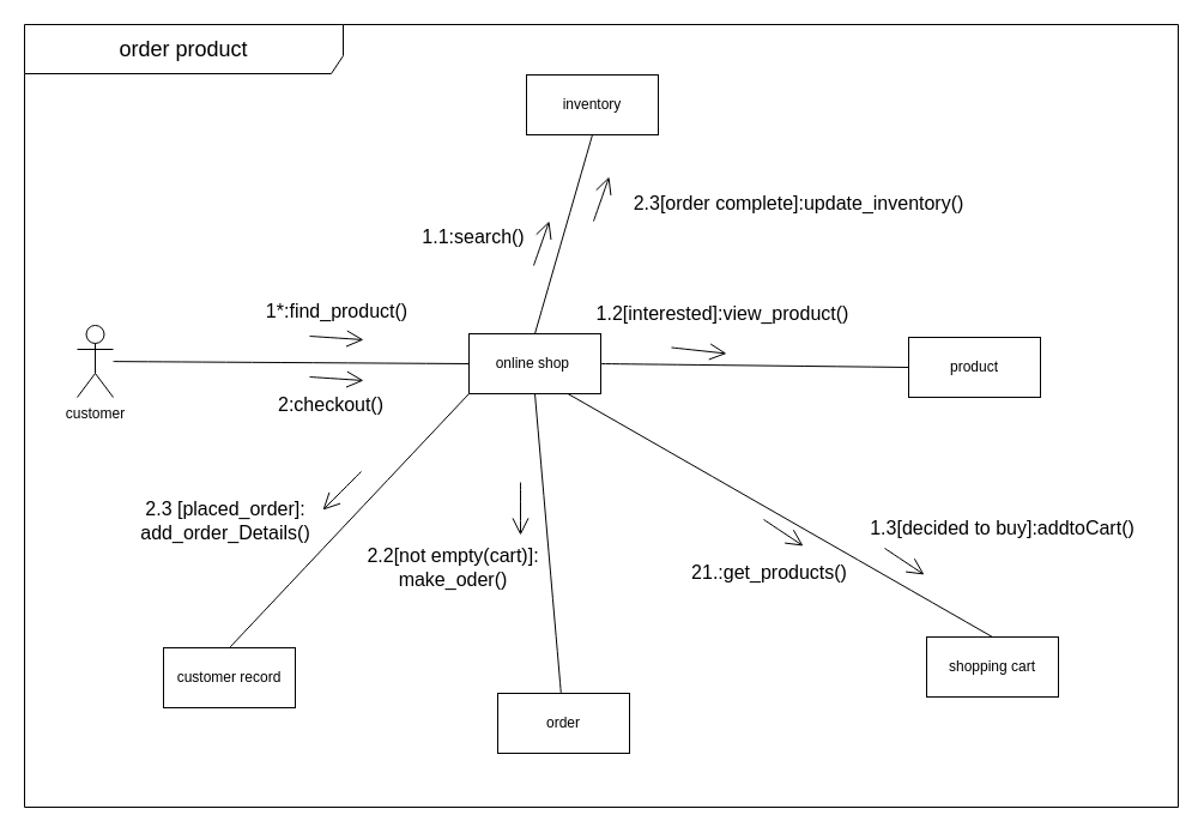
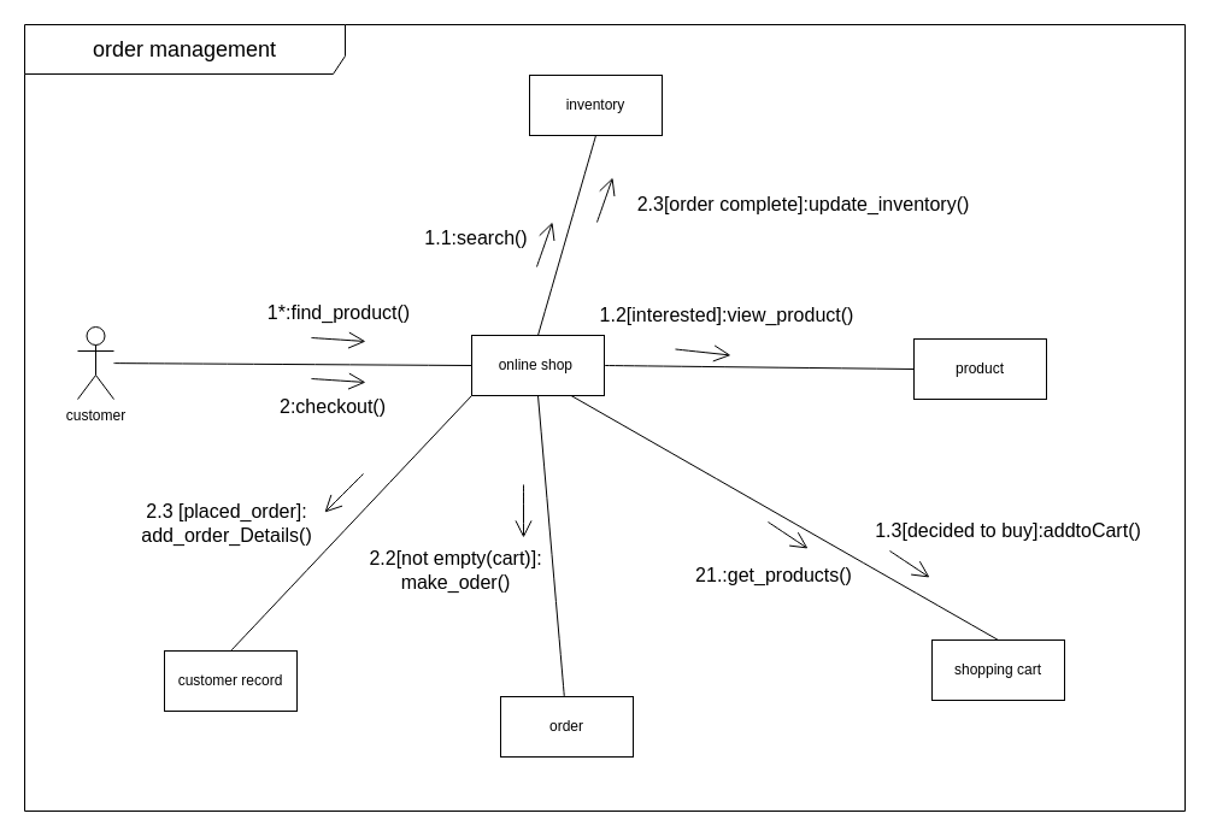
  <mxCell id="0" />
  <mxCell id="1" parent="0" />
  <mxCell id="2" value="online shop&amp;nbsp;" style="html=1;whiteSpace=wrap;" vertex="1" parent="1"><mxGeometry x="391" y="278" width="110" height="50" as="geometry" /></mxCell>
  <mxCell id="3" value="order" style="html=1;whiteSpace=wrap;" vertex="1" parent="1"><mxGeometry x="415" y="578" width="110" height="50" as="geometry" /></mxCell>
  <mxCell id="4" value="customer record" style="html=1;whiteSpace=wrap;" vertex="1" parent="1"><mxGeometry x="136" y="540" width="110" height="50" as="geometry" /></mxCell>
  <mxCell id="5" value="inventory" style="html=1;whiteSpace=wrap;" vertex="1" parent="1"><mxGeometry x="439" y="62" width="110" height="50" as="geometry" /></mxCell>
  <mxCell id="6" value="product" style="html=1;whiteSpace=wrap;" vertex="1" parent="1"><mxGeometry x="758" y="281" width="110" height="50" as="geometry" /></mxCell>
  <mxCell id="7" value="shopping cart" style="html=1;whiteSpace=wrap;" vertex="1" parent="1"><mxGeometry x="773" y="531" width="110" height="50" as="geometry" /></mxCell>
  <mxCell id="8" value="customer" style="shape=umlActor;verticalLabelPosition=bottom;verticalAlign=top;html=1;" vertex="1" parent="1"><mxGeometry x="64" y="271" width="30" height="60" as="geometry" /></mxCell>
  <mxCell id="9" value="" style="endArrow=none;html=1;rounded=0;fontSize=12;startSize=8;endSize=8;curved=1;exitX=0.5;exitY=1;exitDx=0;exitDy=0;entryX=0.5;entryY=0;entryDx=0;entryDy=0;" edge="1" parent="1" source="5" target="2"><mxGeometry width="50" height="50" relative="1" as="geometry"><mxPoint x="399" y="389" as="sourcePoint" /><mxPoint x="449" y="339" as="targetPoint" /></mxGeometry></mxCell>
  <mxCell id="10" style="edgeStyle=none;curved=1;rounded=0;orthogonalLoop=1;jettySize=auto;html=1;entryX=0.5;entryY=0;entryDx=0;entryDy=0;fontSize=12;startSize=8;endSize=8;" edge="1" parent="1" source="2" target="2"><mxGeometry relative="1" as="geometry" /></mxCell>
  <mxCell id="11" value="" style="endArrow=none;html=1;rounded=0;fontSize=12;startSize=8;endSize=8;curved=1;exitX=1;exitY=0.5;exitDx=0;exitDy=0;entryX=0;entryY=0.5;entryDx=0;entryDy=0;" edge="1" parent="1" source="2" target="6"><mxGeometry width="50" height="50" relative="1" as="geometry"><mxPoint x="770" y="403" as="sourcePoint" /><mxPoint x="820" y="353" as="targetPoint" /></mxGeometry></mxCell>
  <mxCell id="12" value="" style="endArrow=none;html=1;rounded=0;fontSize=12;startSize=8;endSize=8;curved=1;entryX=0.75;entryY=1;entryDx=0;entryDy=0;exitX=0.5;exitY=0;exitDx=0;exitDy=0;" edge="1" parent="1" source="7" target="2"><mxGeometry width="50" height="50" relative="1" as="geometry"><mxPoint x="771" y="409" as="sourcePoint" /><mxPoint x="821" y="359" as="targetPoint" /></mxGeometry></mxCell>
  <mxCell id="13" value="" style="endArrow=none;html=1;rounded=0;fontSize=12;startSize=8;endSize=8;curved=1;entryX=0.5;entryY=1;entryDx=0;entryDy=0;" edge="1" parent="1" source="3" target="2"><mxGeometry width="50" height="50" relative="1" as="geometry"><mxPoint x="733" y="402" as="sourcePoint" /><mxPoint x="821" y="359" as="targetPoint" /></mxGeometry></mxCell>
  <mxCell id="14" value="" style="endArrow=none;html=1;rounded=0;fontSize=12;startSize=8;endSize=8;curved=1;entryX=0;entryY=1;entryDx=0;entryDy=0;exitX=0.5;exitY=0;exitDx=0;exitDy=0;" edge="1" parent="1" source="4" target="2"><mxGeometry width="50" height="50" relative="1" as="geometry"><mxPoint x="771" y="409" as="sourcePoint" /><mxPoint x="821" y="359" as="targetPoint" /></mxGeometry></mxCell>
  <mxCell id="15" value="" style="endArrow=none;html=1;rounded=0;fontSize=12;startSize=8;endSize=8;curved=1;entryX=0;entryY=0.5;entryDx=0;entryDy=0;" edge="1" parent="1" source="8" target="2"><mxGeometry width="50" height="50" relative="1" as="geometry"><mxPoint x="771" y="409" as="sourcePoint" /><mxPoint x="821" y="359" as="targetPoint" /></mxGeometry></mxCell>
  <mxCell id="16" value="" style="endArrow=open;endFill=1;endSize=12;html=1;rounded=0;fontSize=12;curved=1;" edge="1" parent="1"><mxGeometry width="160" relative="1" as="geometry"><mxPoint x="445" y="221" as="sourcePoint" /><mxPoint x="458" y="184" as="targetPoint" /></mxGeometry></mxCell>
  <mxCell id="17" value="" style="endArrow=open;endFill=1;endSize=12;html=1;rounded=0;fontSize=12;curved=1;" edge="1" parent="1"><mxGeometry width="160" relative="1" as="geometry"><mxPoint x="495" y="184" as="sourcePoint" /><mxPoint x="508" y="147" as="targetPoint" /></mxGeometry></mxCell>
  <mxCell id="18" value="" style="endArrow=open;endFill=1;endSize=12;html=1;rounded=0;fontSize=12;curved=1;" edge="1" parent="1"><mxGeometry width="160" relative="1" as="geometry"><mxPoint x="258" y="280" as="sourcePoint" /><mxPoint x="303" y="283" as="targetPoint" /></mxGeometry></mxCell>
  <mxCell id="19" value="" style="endArrow=open;endFill=1;endSize=12;html=1;rounded=0;fontSize=12;curved=1;" edge="1" parent="1"><mxGeometry width="160" relative="1" as="geometry"><mxPoint x="301" y="393" as="sourcePoint" /><mxPoint x="269" y="425" as="targetPoint" /></mxGeometry></mxCell>
  <mxCell id="20" value="" style="endArrow=open;endFill=1;endSize=12;html=1;rounded=0;fontSize=12;curved=1;" edge="1" parent="1"><mxGeometry width="160" relative="1" as="geometry"><mxPoint x="434" y="402" as="sourcePoint" /><mxPoint x="434" y="446" as="targetPoint" /></mxGeometry></mxCell>
  <mxCell id="21" value="" style="endArrow=open;endFill=1;endSize=12;html=1;rounded=0;fontSize=12;curved=1;" edge="1" parent="1"><mxGeometry width="160" relative="1" as="geometry"><mxPoint x="738" y="457" as="sourcePoint" /><mxPoint x="771" y="479" as="targetPoint" /></mxGeometry></mxCell>
  <mxCell id="22" value="" style="endArrow=open;endFill=1;endSize=12;html=1;rounded=0;fontSize=12;curved=1;" edge="1" parent="1"><mxGeometry width="160" relative="1" as="geometry"><mxPoint x="560" y="289.5" as="sourcePoint" /><mxPoint x="606" y="294.5" as="targetPoint" /></mxGeometry></mxCell>
  <mxCell id="23" value="" style="endArrow=open;endFill=1;endSize=12;html=1;rounded=0;fontSize=12;curved=1;" edge="1" parent="1"><mxGeometry width="160" relative="1" as="geometry"><mxPoint x="637" y="433" as="sourcePoint" /><mxPoint x="670" y="455" as="targetPoint" /></mxGeometry></mxCell>
  <mxCell id="24" value="" style="endArrow=open;endFill=1;endSize=12;html=1;rounded=0;fontSize=12;curved=1;" edge="1" parent="1"><mxGeometry width="160" relative="1" as="geometry"><mxPoint x="258" y="314" as="sourcePoint" /><mxPoint x="303" y="317" as="targetPoint" /></mxGeometry></mxCell>
  <mxCell id="25" value="1*:find_product()" style="text;html=1;align=center;verticalAlign=middle;whiteSpace=wrap;rounded=0;fontSize=16;" vertex="1" parent="1"><mxGeometry x="251" y="244" width="60" height="30" as="geometry" /></mxCell>
  <mxCell id="26" value="1.1:search()" style="text;html=1;align=center;verticalAlign=middle;whiteSpace=wrap;rounded=0;fontSize=16;" vertex="1" parent="1"><mxGeometry x="365" y="182" width="60" height="30" as="geometry" /></mxCell>
  <mxCell id="27" value="1.2[interested]:view_product()" style="text;html=1;align=center;verticalAlign=middle;whiteSpace=wrap;rounded=0;fontSize=16;" vertex="1" parent="1"><mxGeometry x="573" y="246" width="60" height="30" as="geometry" /></mxCell>
  <mxCell id="28" value="1.3[decided to buy]:addtoCart()" style="text;html=1;align=center;verticalAlign=middle;whiteSpace=wrap;rounded=0;fontSize=16;" vertex="1" parent="1"><mxGeometry x="704" y="425" width="265" height="30" as="geometry" /></mxCell>
  <mxCell id="29" value="2:checkout()" style="text;html=1;align=center;verticalAlign=middle;whiteSpace=wrap;rounded=0;fontSize=16;" vertex="1" parent="1"><mxGeometry x="246" y="322" width="60" height="30" as="geometry" /></mxCell>
  <mxCell id="30" value="21.:get_products()" style="text;html=1;align=center;verticalAlign=middle;whiteSpace=wrap;rounded=0;fontSize=16;" vertex="1" parent="1"><mxGeometry x="612" y="462" width="60" height="30" as="geometry" /></mxCell>
  <mxCell id="31" value="2.2[not empty(cart)]:&lt;div&gt;make_oder()&lt;/div&gt;" style="text;html=1;align=center;verticalAlign=middle;whiteSpace=wrap;rounded=0;fontSize=16;" vertex="1" parent="1"><mxGeometry x="303" y="429" width="150" height="87" as="geometry" /></mxCell>
  <mxCell id="32" value="2.3[order complete]:update_inventory()" style="text;html=1;align=center;verticalAlign=middle;whiteSpace=wrap;rounded=0;fontSize=16;" vertex="1" parent="1"><mxGeometry x="501" y="154" width="331" height="30" as="geometry" /></mxCell>
  <mxCell id="33" value="2.3 [placed_order]:&lt;div&gt;add_order_Details()&lt;/div&gt;" style="text;html=1;align=center;verticalAlign=middle;whiteSpace=wrap;rounded=0;fontSize=16;" vertex="1" parent="1"><mxGeometry x="76" y="409" width="224" height="50" as="geometry" /></mxCell>
  <mxCell id="34" style="edgeStyle=none;curved=1;rounded=0;orthogonalLoop=1;jettySize=auto;html=1;entryX=0;entryY=0.75;entryDx=0;entryDy=0;fontSize=12;startSize=8;endSize=8;" edge="1" parent="1" source="27" target="27"><mxGeometry relative="1" as="geometry" /></mxCell>
- <mxCell id="35" value="&lt;font style=&quot;font-size: 18px;&quot;&gt;order product&lt;/font&gt;" style="shape=umlFrame;whiteSpace=wrap;html=1;pointerEvents=0;width=266;height=41;" vertex="1" parent="1"><mxGeometry x="20" y="20" width="963" height="653" as="geometry" /></mxCell>
+ <mxCell id="35" value="&lt;font style=&quot;font-size: 18px;&quot;&gt;order management&lt;/font&gt;" style="shape=umlFrame;whiteSpace=wrap;html=1;pointerEvents=0;width=266;height=41;" vertex="1" parent="1"><mxGeometry x="20" y="20" width="963" height="653" as="geometry" /></mxCell>
